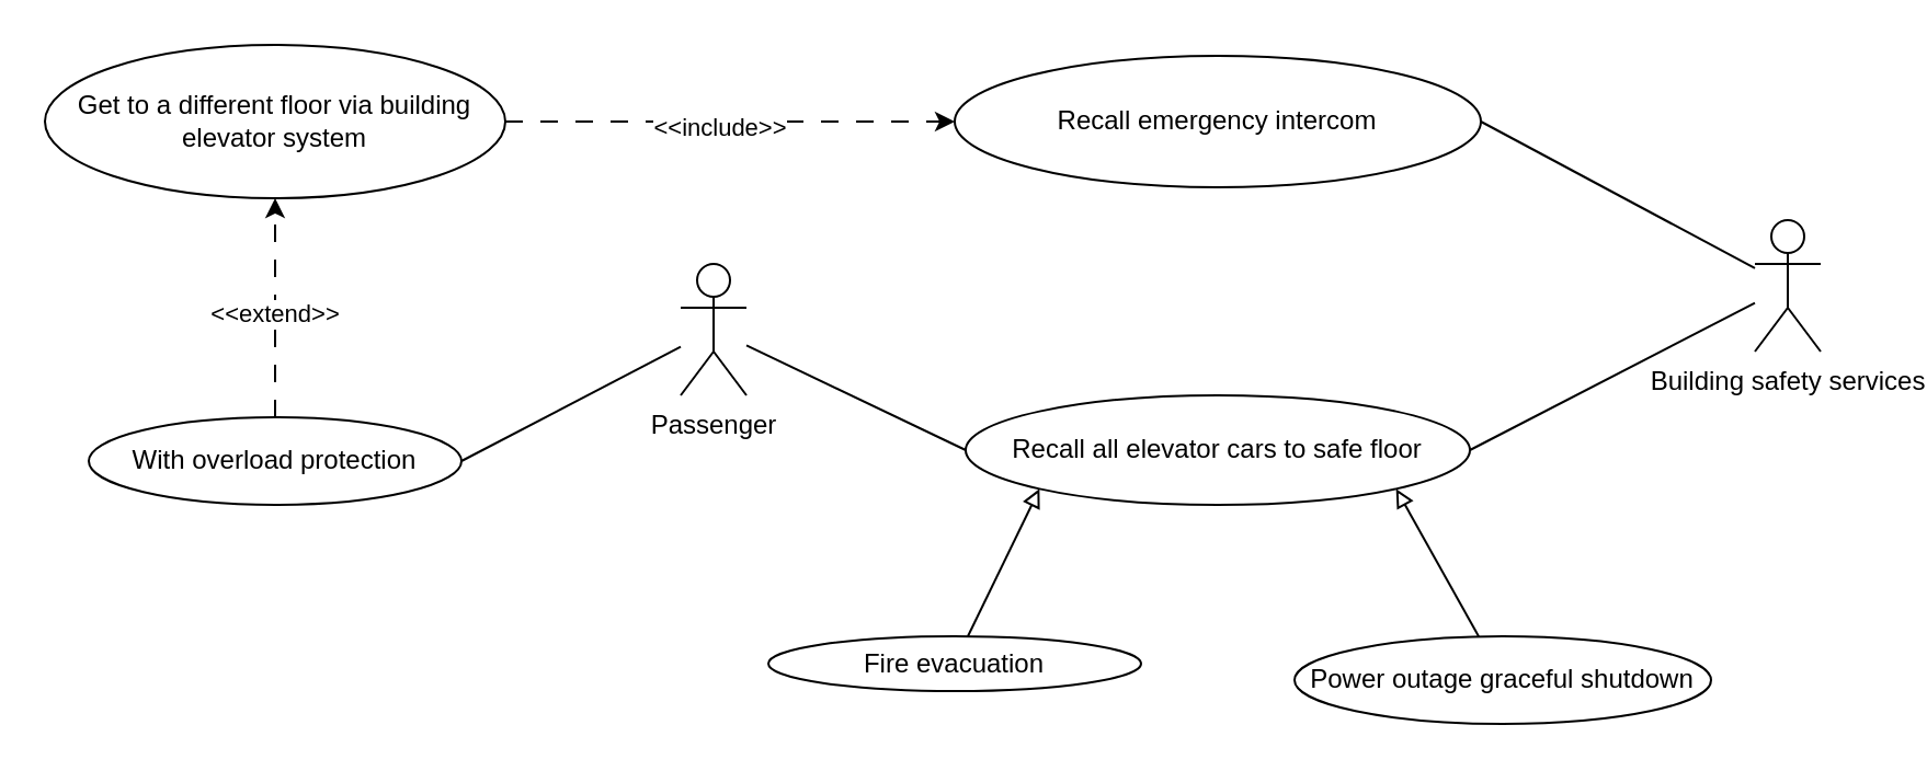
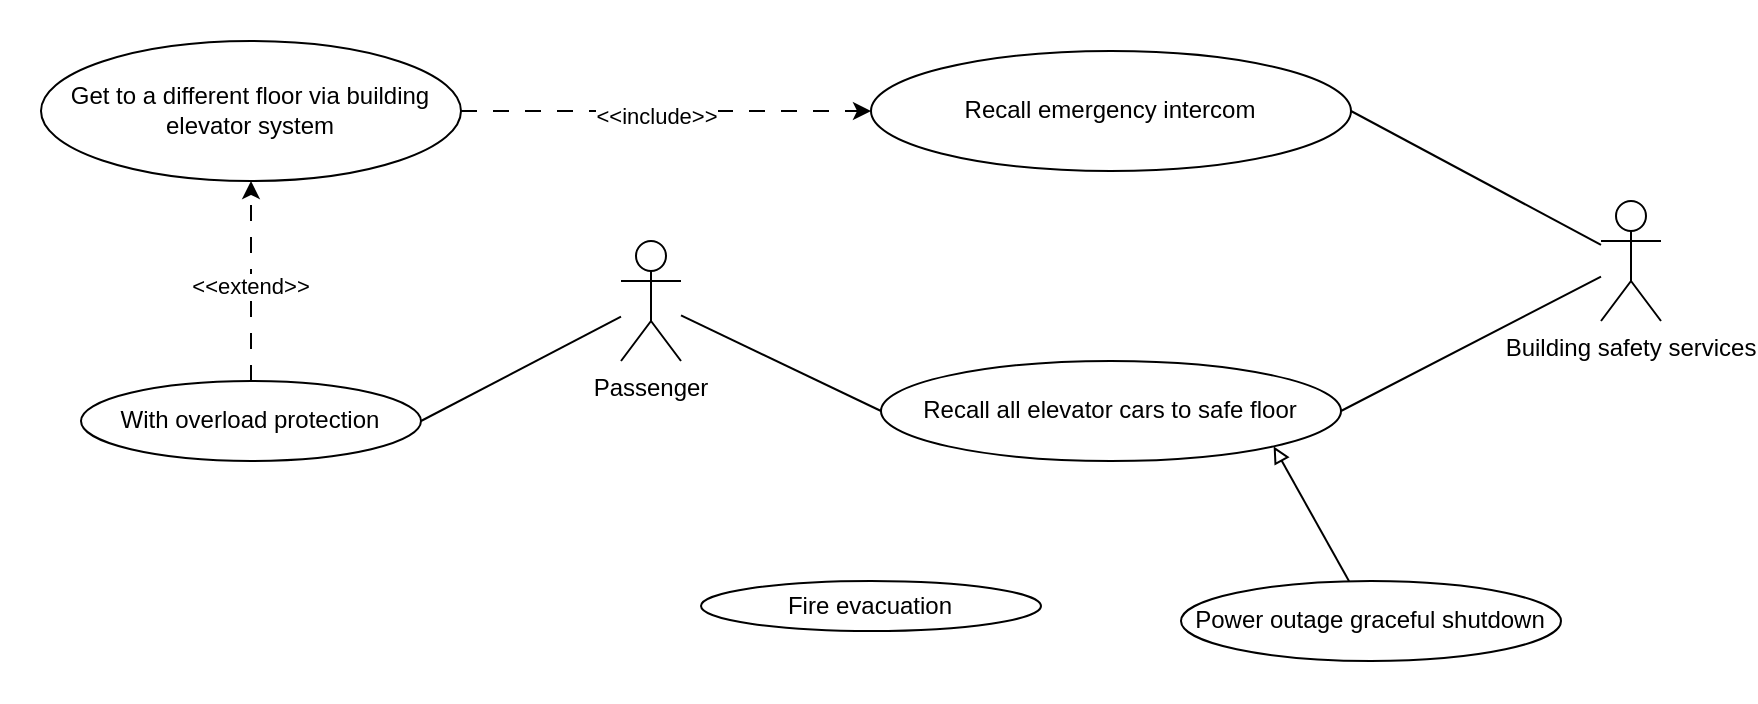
  <mxCell id="0" />
  <mxCell id="1" parent="0" />
- <mxCell id="2" style="rounded=0;orthogonalLoop=1;jettySize=auto;html=1;entryX=0;entryY=1;entryDx=0;entryDy=0;endArrow=block;endFill=0;" edge="1" parent="1" source="3" target="19"><mxGeometry relative="1" as="geometry" /></mxCell>
  <mxCell id="3" value="Fire evacuation" style="ellipse;whiteSpace=wrap;html=1;" vertex="1" parent="1"><mxGeometry x="350" y="290" width="170" height="25" as="geometry" /></mxCell>
  <mxCell id="4" style="edgeStyle=orthogonalEdgeStyle;rounded=0;orthogonalLoop=1;jettySize=auto;html=1;exitX=1;exitY=0.5;exitDx=0;exitDy=0;entryX=0;entryY=0.5;entryDx=0;entryDy=0;dashed=1;dashPattern=8 8;" edge="1" parent="1" source="6" target="12"><mxGeometry relative="1" as="geometry" /></mxCell>
  <mxCell id="5" value="&amp;lt;&amp;lt;include&amp;gt;&amp;gt;" style="edgeLabel;html=1;align=center;verticalAlign=middle;resizable=0;points=[];" vertex="1" connectable="0" parent="4"><mxGeometry x="-0.058" y="-2" relative="1" as="geometry"><mxPoint as="offset" /></mxGeometry></mxCell>
  <mxCell id="6" value="Get to a different floor via building elevator system" style="ellipse;whiteSpace=wrap;html=1;" vertex="1" parent="1"><mxGeometry x="20" y="20" width="210" height="70" as="geometry" /></mxCell>
  <mxCell id="7" style="rounded=0;orthogonalLoop=1;jettySize=auto;html=1;entryX=1;entryY=1;entryDx=0;entryDy=0;endArrow=block;endFill=0;" edge="1" parent="1" source="8" target="19"><mxGeometry relative="1" as="geometry" /></mxCell>
  <mxCell id="8" value="Power outage graceful shutdown" style="ellipse;whiteSpace=wrap;html=1;" vertex="1" parent="1"><mxGeometry x="590" y="290" width="190" height="40" as="geometry" /></mxCell>
  <mxCell id="9" style="edgeStyle=orthogonalEdgeStyle;rounded=0;orthogonalLoop=1;jettySize=auto;html=1;entryX=0.5;entryY=1;entryDx=0;entryDy=0;dashed=1;dashPattern=8 8;" edge="1" parent="1" source="11" target="6"><mxGeometry relative="1" as="geometry" /></mxCell>
  <mxCell id="10" value="&amp;lt;&amp;lt;extend&amp;gt;&amp;gt;" style="edgeLabel;html=1;align=center;verticalAlign=middle;resizable=0;points=[];" vertex="1" connectable="0" parent="9"><mxGeometry x="-0.043" y="1" relative="1" as="geometry"><mxPoint as="offset" /></mxGeometry></mxCell>
  <mxCell id="11" value="With overload protection" style="ellipse;whiteSpace=wrap;html=1;" vertex="1" parent="1"><mxGeometry x="40" y="190" width="170" height="40" as="geometry" /></mxCell>
  <mxCell id="12" value="Recall emergency intercom" style="ellipse;whiteSpace=wrap;html=1;" vertex="1" parent="1"><mxGeometry x="435" y="25" width="240" height="60" as="geometry" /></mxCell>
  <mxCell id="13" style="rounded=0;orthogonalLoop=1;jettySize=auto;html=1;entryX=1;entryY=0.5;entryDx=0;entryDy=0;endArrow=none;endFill=0;" edge="1" parent="1" source="15" target="11"><mxGeometry relative="1" as="geometry" /></mxCell>
  <mxCell id="14" style="rounded=0;orthogonalLoop=1;jettySize=auto;html=1;entryX=0;entryY=0.5;entryDx=0;entryDy=0;endArrow=none;endFill=0;" edge="1" parent="1" source="15" target="19"><mxGeometry relative="1" as="geometry" /></mxCell>
  <mxCell id="15" value="Passenger" style="shape=umlActor;verticalLabelPosition=bottom;verticalAlign=top;html=1;outlineConnect=0;" vertex="1" parent="1"><mxGeometry x="310" y="120" width="30" height="60" as="geometry" /></mxCell>
  <mxCell id="16" style="rounded=0;orthogonalLoop=1;jettySize=auto;html=1;entryX=1;entryY=0.5;entryDx=0;entryDy=0;endArrow=none;endFill=0;" edge="1" parent="1" source="18" target="12"><mxGeometry relative="1" as="geometry" /></mxCell>
  <mxCell id="17" style="rounded=0;orthogonalLoop=1;jettySize=auto;html=1;entryX=1;entryY=0.5;entryDx=0;entryDy=0;endArrow=none;endFill=0;" edge="1" parent="1" source="18" target="19"><mxGeometry relative="1" as="geometry" /></mxCell>
  <mxCell id="18" value="Building safety services" style="shape=umlActor;verticalLabelPosition=bottom;verticalAlign=top;html=1;outlineConnect=0;" vertex="1" parent="1"><mxGeometry x="800" y="100" width="30" height="60" as="geometry" /></mxCell>
  <mxCell id="19" value="Recall all elevator cars to safe floor" style="ellipse;whiteSpace=wrap;html=1;" vertex="1" parent="1"><mxGeometry x="440" y="180" width="230" height="50" as="geometry" /></mxCell>
